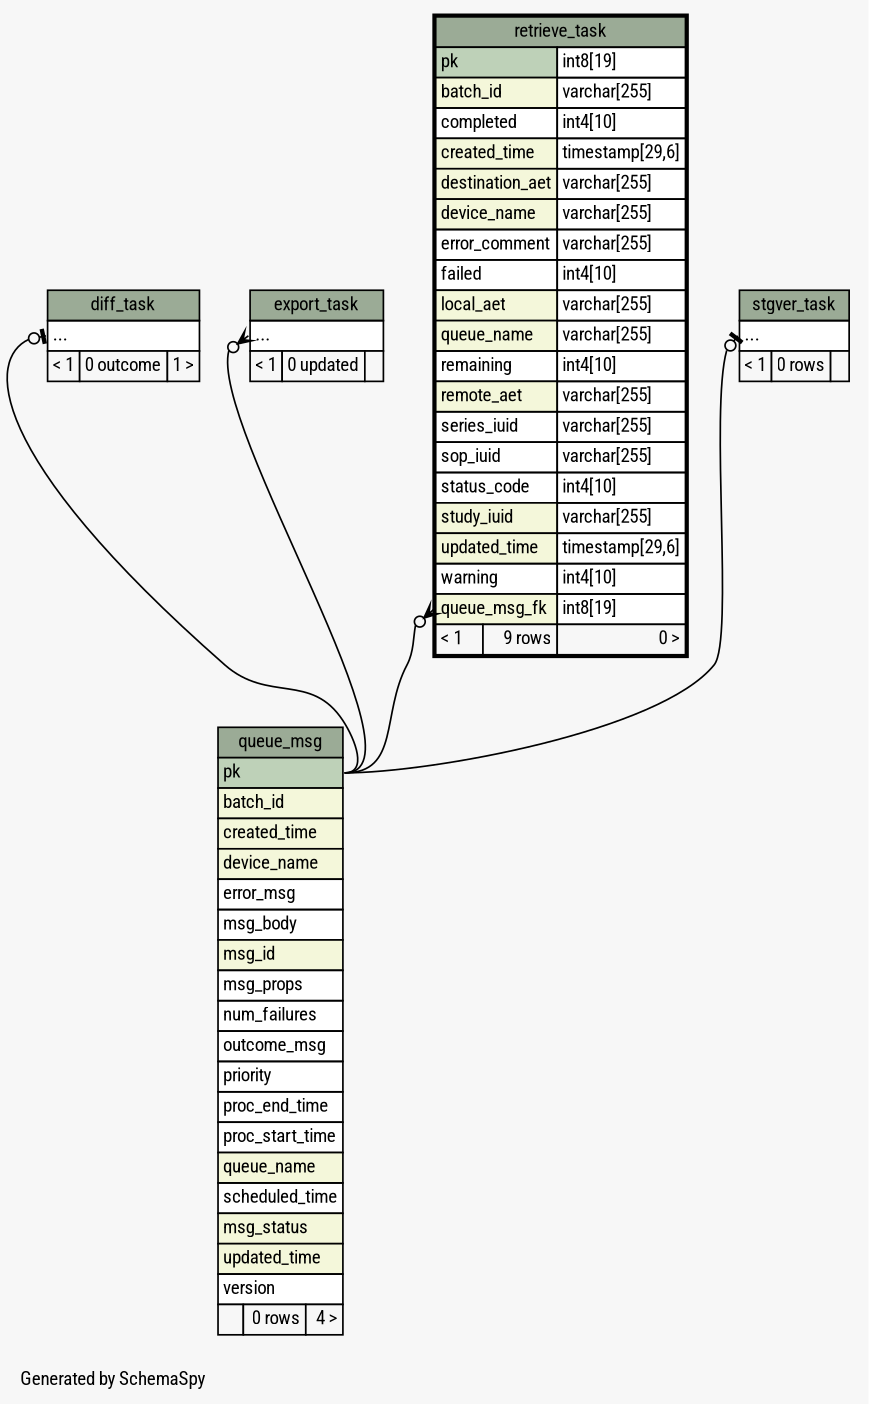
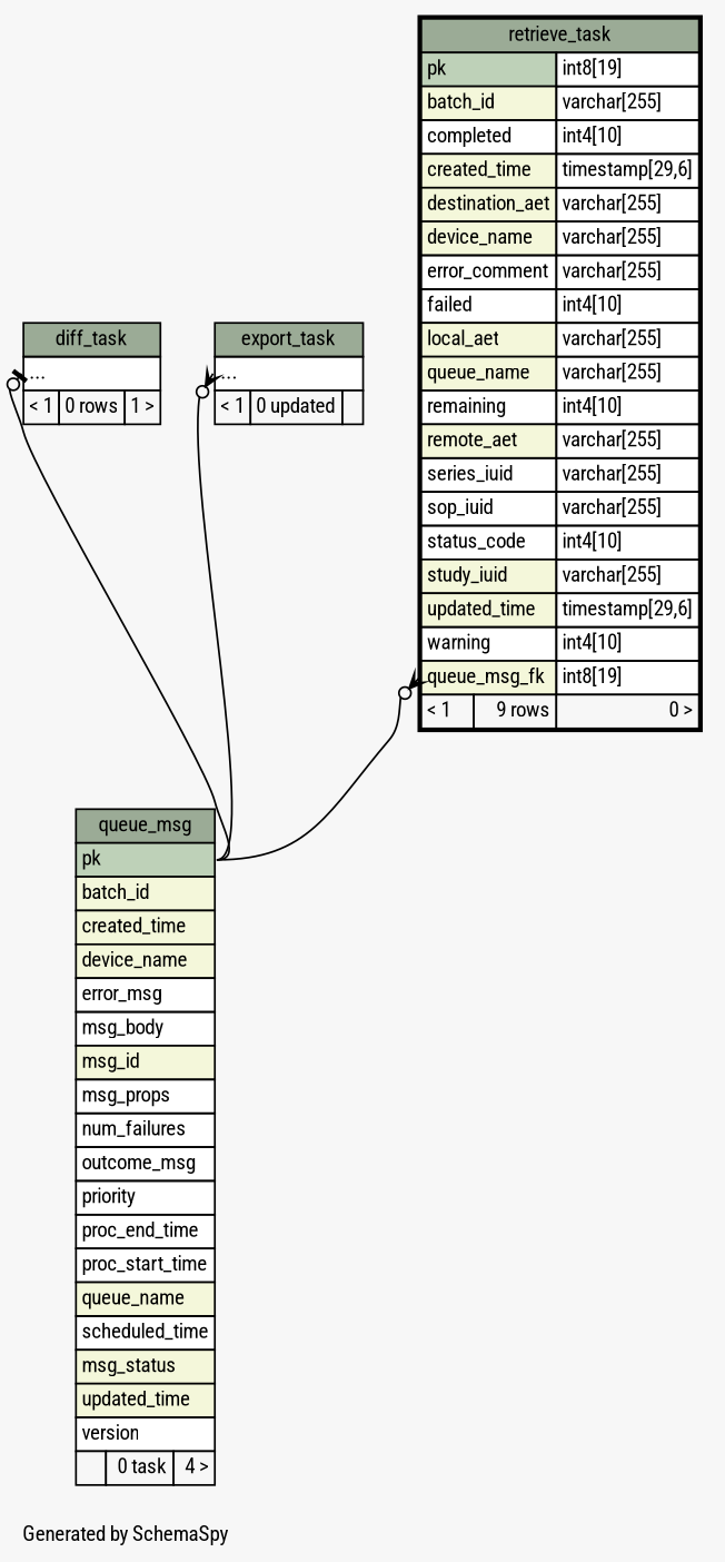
  digraph {
    bgcolor="#f7f7f7"
    fontname="Roboto Condensed"
    fontsize=11
    label="\nGenerated by SchemaSpy"
    labeljust=l
    nodesep=0.18
    rankdir=TB
    ranksep=0.46
    node [fontname="Roboto Condensed" fontsize=11 shape=plaintext]
    edge [arrowhead=none arrowsize=0.8 arrowtail=teeodot dir=back fontname="Roboto Condensed" headport="pk:e" tailport="elipses:w"]
-   n1 [label=<     <TABLE BORDER="0" CELLBORDER="1" CELLSPACING="0" BGCOLOR="#ffffff">       <TR><TD COLSPAN="3" BGCOLOR="#9bab96" ALIGN="CENTER">diff_task</TD></TR>       <TR><TD PORT="elipses" COLSPAN="3" ALIGN="LEFT">...</TD></TR>       <TR><TD ALIGN="LEFT" BGCOLOR="#f7f7f7">&lt; 1</TD><TD ALIGN="RIGHT" BGCOLOR="#f7f7f7">0 outcome</TD><TD ALIGN="RIGHT" BGCOLOR="#f7f7f7">1 &gt;</TD></TR>     </TABLE>>]
-   n2 [label=<     <TABLE BORDER="0" CELLBORDER="1" CELLSPACING="0" BGCOLOR="#ffffff">       <TR><TD COLSPAN="3" BGCOLOR="#9bab96" ALIGN="CENTER">queue_msg</TD></TR>       <TR><TD PORT="pk" COLSPAN="3" BGCOLOR="#bed1b8" ALIGN="LEFT">pk</TD></TR>       <TR><TD PORT="batch_id" COLSPAN="3" BGCOLOR="#f4f7da" ALIGN="LEFT">batch_id</TD></TR>       <TR><TD PORT="created_time" COLSPAN="3" BGCOLOR="#f4f7da" ALIGN="LEFT">created_time</TD></TR>       <TR><TD PORT="device_name" COLSPAN="3" BGCOLOR="#f4f7da" ALIGN="LEFT">device_name</TD></TR>       <TR><TD PORT="error_msg" COLSPAN="3" ALIGN="LEFT">error_msg</TD></TR>       <TR><TD PORT="msg_body" COLSPAN="3" ALIGN="LEFT">msg_body</TD></TR>       <TR><TD PORT="msg_id" COLSPAN="3" BGCOLOR="#f4f7da" ALIGN="LEFT">msg_id</TD></TR>       <TR><TD PORT="msg_props" COLSPAN="3" ALIGN="LEFT">msg_props</TD></TR>       <TR><TD PORT="num_failures" COLSPAN="3" ALIGN="LEFT">num_failures</TD></TR>       <TR><TD PORT="outcome_msg" COLSPAN="3" ALIGN="LEFT">outcome_msg</TD></TR>       <TR><TD PORT="priority" COLSPAN="3" ALIGN="LEFT">priority</TD></TR>       <TR><TD PORT="proc_end_time" COLSPAN="3" ALIGN="LEFT">proc_end_time</TD></TR>       <TR><TD PORT="proc_start_time" COLSPAN="3" ALIGN="LEFT">proc_start_time</TD></TR>       <TR><TD PORT="queue_name" COLSPAN="3" BGCOLOR="#f4f7da" ALIGN="LEFT">queue_name</TD></TR>       <TR><TD PORT="scheduled_time" COLSPAN="3" ALIGN="LEFT">scheduled_time</TD></TR>       <TR><TD PORT="msg_status" COLSPAN="3" BGCOLOR="#f4f7da" ALIGN="LEFT">msg_status</TD></TR>       <TR><TD PORT="updated_time" COLSPAN="3" BGCOLOR="#f4f7da" ALIGN="LEFT">updated_time</TD></TR>       <TR><TD PORT="version" COLSPAN="3" ALIGN="LEFT">version</TD></TR>       <TR><TD ALIGN="LEFT" BGCOLOR="#f7f7f7">  </TD><TD ALIGN="RIGHT" BGCOLOR="#f7f7f7">0 rows</TD><TD ALIGN="RIGHT" BGCOLOR="#f7f7f7">4 &gt;</TD></TR>     </TABLE>>]
+   n1 [label=<     <TABLE BORDER="0" CELLBORDER="1" CELLSPACING="0" BGCOLOR="#ffffff">       <TR><TD COLSPAN="3" BGCOLOR="#9bab96" ALIGN="CENTER">diff_task</TD></TR>       <TR><TD PORT="elipses" COLSPAN="3" ALIGN="LEFT">...</TD></TR>       <TR><TD ALIGN="LEFT" BGCOLOR="#f7f7f7">&lt; 1</TD><TD ALIGN="RIGHT" BGCOLOR="#f7f7f7">0 rows</TD><TD ALIGN="RIGHT" BGCOLOR="#f7f7f7">1 &gt;</TD></TR>     </TABLE>>]
+   n2 [label=<     <TABLE BORDER="0" CELLBORDER="1" CELLSPACING="0" BGCOLOR="#ffffff">       <TR><TD COLSPAN="3" BGCOLOR="#9bab96" ALIGN="CENTER">queue_msg</TD></TR>       <TR><TD PORT="pk" COLSPAN="3" BGCOLOR="#bed1b8" ALIGN="LEFT">pk</TD></TR>       <TR><TD PORT="batch_id" COLSPAN="3" BGCOLOR="#f4f7da" ALIGN="LEFT">batch_id</TD></TR>       <TR><TD PORT="created_time" COLSPAN="3" BGCOLOR="#f4f7da" ALIGN="LEFT">created_time</TD></TR>       <TR><TD PORT="device_name" COLSPAN="3" BGCOLOR="#f4f7da" ALIGN="LEFT">device_name</TD></TR>       <TR><TD PORT="error_msg" COLSPAN="3" ALIGN="LEFT">error_msg</TD></TR>       <TR><TD PORT="msg_body" COLSPAN="3" ALIGN="LEFT">msg_body</TD></TR>       <TR><TD PORT="msg_id" COLSPAN="3" BGCOLOR="#f4f7da" ALIGN="LEFT">msg_id</TD></TR>       <TR><TD PORT="msg_props" COLSPAN="3" ALIGN="LEFT">msg_props</TD></TR>       <TR><TD PORT="num_failures" COLSPAN="3" ALIGN="LEFT">num_failures</TD></TR>       <TR><TD PORT="outcome_msg" COLSPAN="3" ALIGN="LEFT">outcome_msg</TD></TR>       <TR><TD PORT="priority" COLSPAN="3" ALIGN="LEFT">priority</TD></TR>       <TR><TD PORT="proc_end_time" COLSPAN="3" ALIGN="LEFT">proc_end_time</TD></TR>       <TR><TD PORT="proc_start_time" COLSPAN="3" ALIGN="LEFT">proc_start_time</TD></TR>       <TR><TD PORT="queue_name" COLSPAN="3" BGCOLOR="#f4f7da" ALIGN="LEFT">queue_name</TD></TR>       <TR><TD PORT="scheduled_time" COLSPAN="3" ALIGN="LEFT">scheduled_time</TD></TR>       <TR><TD PORT="msg_status" COLSPAN="3" BGCOLOR="#f4f7da" ALIGN="LEFT">msg_status</TD></TR>       <TR><TD PORT="updated_time" COLSPAN="3" BGCOLOR="#f4f7da" ALIGN="LEFT">updated_time</TD></TR>       <TR><TD PORT="version" COLSPAN="3" ALIGN="LEFT">version</TD></TR>       <TR><TD ALIGN="LEFT" BGCOLOR="#f7f7f7">  </TD><TD ALIGN="RIGHT" BGCOLOR="#f7f7f7">0 task</TD><TD ALIGN="RIGHT" BGCOLOR="#f7f7f7">4 &gt;</TD></TR>     </TABLE>>]
    n3 [label=<     <TABLE BORDER="0" CELLBORDER="1" CELLSPACING="0" BGCOLOR="#ffffff">       <TR><TD COLSPAN="3" BGCOLOR="#9bab96" ALIGN="CENTER">export_task</TD></TR>       <TR><TD PORT="elipses" COLSPAN="3" ALIGN="LEFT">...</TD></TR>       <TR><TD ALIGN="LEFT" BGCOLOR="#f7f7f7">&lt; 1</TD><TD ALIGN="RIGHT" BGCOLOR="#f7f7f7">0 updated</TD><TD ALIGN="RIGHT" BGCOLOR="#f7f7f7">  </TD></TR>     </TABLE>>]
    n4 [label=<     <TABLE BORDER="2" CELLBORDER="1" CELLSPACING="0" BGCOLOR="#ffffff">       <TR><TD COLSPAN="3" BGCOLOR="#9bab96" ALIGN="CENTER">retrieve_task</TD></TR>       <TR><TD PORT="pk" COLSPAN="2" BGCOLOR="#bed1b8" ALIGN="LEFT">pk</TD><TD PORT="pk.type" ALIGN="LEFT">int8[19]</TD></TR>       <TR><TD PORT="batch_id" COLSPAN="2" BGCOLOR="#f4f7da" ALIGN="LEFT">batch_id</TD><TD PORT="batch_id.type" ALIGN="LEFT">varchar[255]</TD></TR>       <TR><TD PORT="completed" COLSPAN="2" ALIGN="LEFT">completed</TD><TD PORT="completed.type" ALIGN="LEFT">int4[10]</TD></TR>       <TR><TD PORT="created_time" COLSPAN="2" BGCOLOR="#f4f7da" ALIGN="LEFT">created_time</TD><TD PORT="created_time.type" ALIGN="LEFT">timestamp[29,6]</TD></TR>       <TR><TD PORT="destination_aet" COLSPAN="2" BGCOLOR="#f4f7da" ALIGN="LEFT">destination_aet</TD><TD PORT="destination_aet.type" ALIGN="LEFT">varchar[255]</TD></TR>       <TR><TD PORT="device_name" COLSPAN="2" BGCOLOR="#f4f7da" ALIGN="LEFT">device_name</TD><TD PORT="device_name.type" ALIGN="LEFT">varchar[255]</TD></TR>       <TR><TD PORT="error_comment" COLSPAN="2" ALIGN="LEFT">error_comment</TD><TD PORT="error_comment.type" ALIGN="LEFT">varchar[255]</TD></TR>       <TR><TD PORT="failed" COLSPAN="2" ALIGN="LEFT">failed</TD><TD PORT="failed.type" ALIGN="LEFT">int4[10]</TD></TR>       <TR><TD PORT="local_aet" COLSPAN="2" BGCOLOR="#f4f7da" ALIGN="LEFT">local_aet</TD><TD PORT="local_aet.type" ALIGN="LEFT">varchar[255]</TD></TR>       <TR><TD PORT="queue_name" COLSPAN="2" BGCOLOR="#f4f7da" ALIGN="LEFT">queue_name</TD><TD PORT="queue_name.type" ALIGN="LEFT">varchar[255]</TD></TR>       <TR><TD PORT="remaining" COLSPAN="2" ALIGN="LEFT">remaining</TD><TD PORT="remaining.type" ALIGN="LEFT">int4[10]</TD></TR>       <TR><TD PORT="remote_aet" COLSPAN="2" BGCOLOR="#f4f7da" ALIGN="LEFT">remote_aet</TD><TD PORT="remote_aet.type" ALIGN="LEFT">varchar[255]</TD></TR>       <TR><TD PORT="series_iuid" COLSPAN="2" ALIGN="LEFT">series_iuid</TD><TD PORT="series_iuid.type" ALIGN="LEFT">varchar[255]</TD></TR>       <TR><TD PORT="sop_iuid" COLSPAN="2" ALIGN="LEFT">sop_iuid</TD><TD PORT="sop_iuid.type" ALIGN="LEFT">varchar[255]</TD></TR>       <TR><TD PORT="status_code" COLSPAN="2" ALIGN="LEFT">status_code</TD><TD PORT="status_code.type" ALIGN="LEFT">int4[10]</TD></TR>       <TR><TD PORT="study_iuid" COLSPAN="2" BGCOLOR="#f4f7da" ALIGN="LEFT">study_iuid</TD><TD PORT="study_iuid.type" ALIGN="LEFT">varchar[255]</TD></TR>       <TR><TD PORT="updated_time" COLSPAN="2" BGCOLOR="#f4f7da" ALIGN="LEFT">updated_time</TD><TD PORT="updated_time.type" ALIGN="LEFT">timestamp[29,6]</TD></TR>       <TR><TD PORT="warning" COLSPAN="2" ALIGN="LEFT">warning</TD><TD PORT="warning.type" ALIGN="LEFT">int4[10]</TD></TR>       <TR><TD PORT="queue_msg_fk" COLSPAN="2" BGCOLOR="#f4f7da" ALIGN="LEFT">queue_msg_fk</TD><TD PORT="queue_msg_fk.type" ALIGN="LEFT">int8[19]</TD></TR>       <TR><TD ALIGN="LEFT" BGCOLOR="#f7f7f7">&lt; 1</TD><TD ALIGN="RIGHT" BGCOLOR="#f7f7f7">9 rows</TD><TD ALIGN="RIGHT" BGCOLOR="#f7f7f7">0 &gt;</TD></TR>     </TABLE>>]
-   n5 [label=<     <TABLE BORDER="0" CELLBORDER="1" CELLSPACING="0" BGCOLOR="#ffffff">       <TR><TD COLSPAN="3" BGCOLOR="#9bab96" ALIGN="CENTER">stgver_task</TD></TR>       <TR><TD PORT="elipses" COLSPAN="3" ALIGN="LEFT">...</TD></TR>       <TR><TD ALIGN="LEFT" BGCOLOR="#f7f7f7">&lt; 1</TD><TD ALIGN="RIGHT" BGCOLOR="#f7f7f7">0 rows</TD><TD ALIGN="RIGHT" BGCOLOR="#f7f7f7">  </TD></TR>     </TABLE>>]
    n1 -> n2
    n3 -> n2 [arrowtail=crowodot]
    n4 -> n2 [arrowtail=crowodot tailport="queue_msg_fk:w"]
-   n5 -> n2
  }
